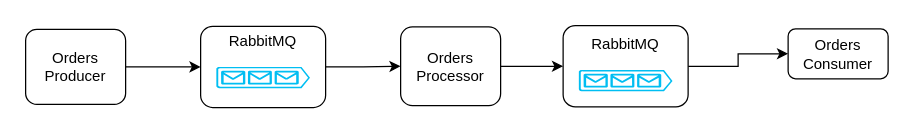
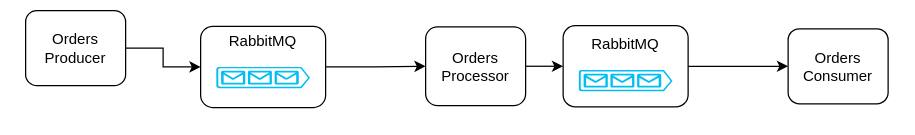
  <mxCell id="0" />
  <mxCell id="1" parent="0" />
  <mxCell id="2" style="edgeStyle=orthogonalEdgeStyle;rounded=0;orthogonalLoop=1;jettySize=auto;html=1;exitX=1;exitY=0.5;exitDx=0;exitDy=0;" edge="1" parent="1" source="3" target="13"><mxGeometry relative="1" as="geometry" /></mxCell>
  <mxCell id="3" value="" style="rounded=1;whiteSpace=wrap;html=1;" vertex="1" parent="1"><mxGeometry x="160" y="20.5" width="100" height="65" as="geometry" /></mxCell>
  <mxCell id="4" value="" style="verticalLabelPosition=bottom;html=1;verticalAlign=top;align=center;strokeColor=none;fillColor=#00BEF2;shape=mxgraph.azure.queue_generic;" vertex="1" parent="1"><mxGeometry x="172.5" y="53" width="75" height="17" as="geometry" /></mxCell>
  <mxCell id="5" style="edgeStyle=orthogonalEdgeStyle;rounded=0;orthogonalLoop=1;jettySize=auto;html=1;exitX=1;exitY=0.5;exitDx=0;exitDy=0;entryX=0;entryY=0.5;entryDx=0;entryDy=0;" edge="1" parent="1" source="6" target="3"><mxGeometry relative="1" as="geometry" /></mxCell>
- <mxCell id="6" value="Orders Producer" style="rounded=1;whiteSpace=wrap;html=1;" vertex="1" parent="1"><mxGeometry x="20" y="23" width="80" height="60" as="geometry" /></mxCell>
+ <mxCell id="6" value="Orders Producer" style="rounded=1;whiteSpace=wrap;html=1;" vertex="1" parent="1"><mxGeometry x="20" y="8" width="80" height="60" as="geometry" /></mxCell>
  <mxCell id="7" value="RabbitMQ" style="text;html=1;strokeColor=none;fillColor=none;align=center;verticalAlign=middle;whiteSpace=wrap;rounded=0;" vertex="1" parent="1"><mxGeometry x="190" y="24.5" width="40" height="16" as="geometry" /></mxCell>
  <mxCell id="8" style="edgeStyle=orthogonalEdgeStyle;rounded=0;orthogonalLoop=1;jettySize=auto;html=1;exitX=1;exitY=0.5;exitDx=0;exitDy=0;" edge="1" parent="1" source="9" target="14"><mxGeometry relative="1" as="geometry" /></mxCell>
  <mxCell id="9" value="" style="rounded=1;whiteSpace=wrap;html=1;" vertex="1" parent="1"><mxGeometry x="450" y="20" width="100" height="65" as="geometry" /></mxCell>
  <mxCell id="10" value="" style="verticalLabelPosition=bottom;html=1;verticalAlign=top;align=center;strokeColor=none;fillColor=#00BEF2;shape=mxgraph.azure.queue_generic;" vertex="1" parent="1"><mxGeometry x="462.5" y="55.5" width="75" height="17" as="geometry" /></mxCell>
  <mxCell id="11" value="RabbitMQ" style="text;html=1;strokeColor=none;fillColor=none;align=center;verticalAlign=middle;whiteSpace=wrap;rounded=0;" vertex="1" parent="1"><mxGeometry x="480" y="27" width="40" height="16" as="geometry" /></mxCell>
  <mxCell id="12" style="edgeStyle=orthogonalEdgeStyle;rounded=0;orthogonalLoop=1;jettySize=auto;html=1;exitX=1;exitY=0.5;exitDx=0;exitDy=0;entryX=0;entryY=0.5;entryDx=0;entryDy=0;" edge="1" parent="1" source="13" target="9"><mxGeometry relative="1" as="geometry" /></mxCell>
- <mxCell id="13" value="Orders Processor" style="rounded=1;whiteSpace=wrap;html=1;" vertex="1" parent="1"><mxGeometry x="320" y="21" width="80" height="63" as="geometry" /></mxCell>
- <mxCell id="14" value="Orders Consumer" style="rounded=1;whiteSpace=wrap;html=1;" vertex="1" parent="1"><mxGeometry x="630" y="22.5" width="80" height="40" as="geometry" /></mxCell>
+ <mxCell id="13" value="Orders Processor" style="rounded=1;whiteSpace=wrap;html=1;" vertex="1" parent="1"><mxGeometry x="340" y="21" width="80" height="63" as="geometry" /></mxCell>
+ <mxCell id="14" value="Orders Consumer" style="rounded=1;whiteSpace=wrap;html=1;" vertex="1" parent="1"><mxGeometry x="630" y="22.5" width="80" height="60" as="geometry" /></mxCell>
